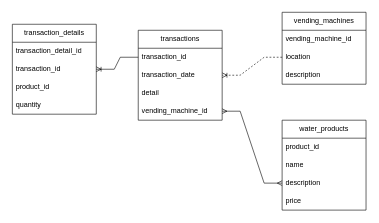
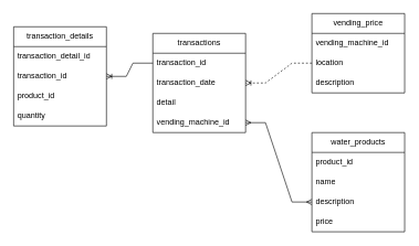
  <mxCell id="0" />
  <mxCell id="1" parent="0" />
  <mxCell id="2" value="transactions" style="swimlane;fontStyle=0;childLayout=stackLayout;horizontal=1;startSize=30;horizontalStack=0;resizeParent=1;resizeParentMax=0;resizeLast=0;collapsible=1;marginBottom=0;whiteSpace=wrap;html=1;" vertex="1" parent="1"><mxGeometry x="230" y="50" width="140" height="150" as="geometry" /></mxCell>
  <mxCell id="3" value="transaction_id" style="text;strokeColor=none;fillColor=none;align=left;verticalAlign=middle;spacingLeft=4;spacingRight=4;overflow=hidden;points=[[0,0.5],[1,0.5]];portConstraint=eastwest;rotatable=0;whiteSpace=wrap;html=1;" vertex="1" parent="2"><mxGeometry y="30" width="140" height="30" as="geometry" /></mxCell>
  <mxCell id="4" value=" transaction_date" style="text;strokeColor=none;fillColor=none;align=left;verticalAlign=middle;spacingLeft=4;spacingRight=4;overflow=hidden;points=[[0,0.5],[1,0.5]];portConstraint=eastwest;rotatable=0;whiteSpace=wrap;html=1;" vertex="1" parent="2"><mxGeometry y="60" width="140" height="30" as="geometry" /></mxCell>
  <mxCell id="5" value="detail " style="text;strokeColor=none;fillColor=none;align=left;verticalAlign=middle;spacingLeft=4;spacingRight=4;overflow=hidden;points=[[0,0.5],[1,0.5]];portConstraint=eastwest;rotatable=0;whiteSpace=wrap;html=1;" vertex="1" parent="2"><mxGeometry y="90" width="140" height="30" as="geometry" /></mxCell>
  <mxCell id="6" value="vending_machine_id" style="text;strokeColor=none;fillColor=none;align=left;verticalAlign=middle;spacingLeft=4;spacingRight=4;overflow=hidden;points=[[0,0.5],[1,0.5]];portConstraint=eastwest;rotatable=0;whiteSpace=wrap;html=1;" vertex="1" parent="2"><mxGeometry y="120" width="140" height="30" as="geometry" /></mxCell>
- <mxCell id="7" value="vending_machines" style="swimlane;fontStyle=0;childLayout=stackLayout;horizontal=1;startSize=30;horizontalStack=0;resizeParent=1;resizeParentMax=0;resizeLast=0;collapsible=1;marginBottom=0;whiteSpace=wrap;html=1;" vertex="1" parent="1"><mxGeometry x="470" y="20" width="140" height="120" as="geometry" /></mxCell>
+ <mxCell id="7" value="vending_price" style="swimlane;fontStyle=0;childLayout=stackLayout;horizontal=1;startSize=30;horizontalStack=0;resizeParent=1;resizeParentMax=0;resizeLast=0;collapsible=1;marginBottom=0;whiteSpace=wrap;html=1;" vertex="1" parent="1"><mxGeometry x="470" y="20" width="140" height="120" as="geometry" /></mxCell>
  <mxCell id="8" value="vending_machine_id " style="text;strokeColor=none;fillColor=none;align=left;verticalAlign=middle;spacingLeft=4;spacingRight=4;overflow=hidden;points=[[0,0.5],[1,0.5]];portConstraint=eastwest;rotatable=0;whiteSpace=wrap;html=1;" vertex="1" parent="7"><mxGeometry y="30" width="140" height="30" as="geometry" /></mxCell>
  <mxCell id="9" value="location " style="text;strokeColor=none;fillColor=none;align=left;verticalAlign=middle;spacingLeft=4;spacingRight=4;overflow=hidden;points=[[0,0.5],[1,0.5]];portConstraint=eastwest;rotatable=0;whiteSpace=wrap;html=1;" vertex="1" parent="7"><mxGeometry y="60" width="140" height="30" as="geometry" /></mxCell>
  <mxCell id="10" value="description " style="text;strokeColor=none;fillColor=none;align=left;verticalAlign=middle;spacingLeft=4;spacingRight=4;overflow=hidden;points=[[0,0.5],[1,0.5]];portConstraint=eastwest;rotatable=0;whiteSpace=wrap;html=1;" vertex="1" parent="7"><mxGeometry y="90" width="140" height="30" as="geometry" /></mxCell>
  <mxCell id="11" value="transaction_details " style="swimlane;fontStyle=0;childLayout=stackLayout;horizontal=1;startSize=30;horizontalStack=0;resizeParent=1;resizeParentMax=0;resizeLast=0;collapsible=1;marginBottom=0;whiteSpace=wrap;html=1;" vertex="1" parent="1"><mxGeometry x="20" y="40" width="140" height="150" as="geometry" /></mxCell>
  <mxCell id="12" value="transaction_detail_id " style="text;strokeColor=none;fillColor=none;align=left;verticalAlign=middle;spacingLeft=4;spacingRight=4;overflow=hidden;points=[[0,0.5],[1,0.5]];portConstraint=eastwest;rotatable=0;whiteSpace=wrap;html=1;" vertex="1" parent="11"><mxGeometry y="30" width="140" height="30" as="geometry" /></mxCell>
  <mxCell id="13" value="transaction_id " style="text;strokeColor=none;fillColor=none;align=left;verticalAlign=middle;spacingLeft=4;spacingRight=4;overflow=hidden;points=[[0,0.5],[1,0.5]];portConstraint=eastwest;rotatable=0;whiteSpace=wrap;html=1;" vertex="1" parent="11"><mxGeometry y="60" width="140" height="30" as="geometry" /></mxCell>
  <mxCell id="14" value="product_id " style="text;strokeColor=none;fillColor=none;align=left;verticalAlign=middle;spacingLeft=4;spacingRight=4;overflow=hidden;points=[[0,0.5],[1,0.5]];portConstraint=eastwest;rotatable=0;whiteSpace=wrap;html=1;" vertex="1" parent="11"><mxGeometry y="90" width="140" height="30" as="geometry" /></mxCell>
  <mxCell id="15" value="quantity " style="text;strokeColor=none;fillColor=none;align=left;verticalAlign=middle;spacingLeft=4;spacingRight=4;overflow=hidden;points=[[0,0.5],[1,0.5]];portConstraint=eastwest;rotatable=0;whiteSpace=wrap;html=1;" vertex="1" parent="11"><mxGeometry y="120" width="140" height="30" as="geometry" /></mxCell>
  <mxCell id="16" value="" style="edgeStyle=entityRelationEdgeStyle;fontSize=12;html=1;endArrow=ERoneToMany;rounded=0;entryX=1;entryY=0.5;entryDx=0;entryDy=0;exitX=0;exitY=0.5;exitDx=0;exitDy=0;dashed=1;" edge="1" parent="1" source="9" target="4"><mxGeometry width="100" height="100" relative="1" as="geometry"><mxPoint x="340" y="180" as="sourcePoint" /><mxPoint x="440" y="80" as="targetPoint" /></mxGeometry></mxCell>
  <mxCell id="17" value="water_products " style="swimlane;fontStyle=0;childLayout=stackLayout;horizontal=1;startSize=30;horizontalStack=0;resizeParent=1;resizeParentMax=0;resizeLast=0;collapsible=1;marginBottom=0;whiteSpace=wrap;html=1;" vertex="1" parent="1"><mxGeometry x="470" y="200" width="140" height="150" as="geometry" /></mxCell>
  <mxCell id="18" value="product_id " style="text;strokeColor=none;fillColor=none;align=left;verticalAlign=middle;spacingLeft=4;spacingRight=4;overflow=hidden;points=[[0,0.5],[1,0.5]];portConstraint=eastwest;rotatable=0;whiteSpace=wrap;html=1;" vertex="1" parent="17"><mxGeometry y="30" width="140" height="30" as="geometry" /></mxCell>
  <mxCell id="19" value="name " style="text;strokeColor=none;fillColor=none;align=left;verticalAlign=middle;spacingLeft=4;spacingRight=4;overflow=hidden;points=[[0,0.5],[1,0.5]];portConstraint=eastwest;rotatable=0;whiteSpace=wrap;html=1;" vertex="1" parent="17"><mxGeometry y="60" width="140" height="30" as="geometry" /></mxCell>
  <mxCell id="20" value="description " style="text;strokeColor=none;fillColor=none;align=left;verticalAlign=middle;spacingLeft=4;spacingRight=4;overflow=hidden;points=[[0,0.5],[1,0.5]];portConstraint=eastwest;rotatable=0;whiteSpace=wrap;html=1;" vertex="1" parent="17"><mxGeometry y="90" width="140" height="30" as="geometry" /></mxCell>
  <mxCell id="21" value="price " style="text;strokeColor=none;fillColor=none;align=left;verticalAlign=middle;spacingLeft=4;spacingRight=4;overflow=hidden;points=[[0,0.5],[1,0.5]];portConstraint=eastwest;rotatable=0;whiteSpace=wrap;html=1;" vertex="1" parent="17"><mxGeometry y="120" width="140" height="30" as="geometry" /></mxCell>
  <mxCell id="22" value="" style="edgeStyle=entityRelationEdgeStyle;fontSize=12;html=1;endArrow=ERmany;startArrow=ERmany;rounded=0;entryX=0;entryY=0.5;entryDx=0;entryDy=0;exitX=1;exitY=0.5;exitDx=0;exitDy=0;" edge="1" parent="1" source="6" target="20"><mxGeometry width="100" height="100" relative="1" as="geometry"><mxPoint x="340" y="190" as="sourcePoint" /><mxPoint x="440" y="90" as="targetPoint" /></mxGeometry></mxCell>
  <mxCell id="23" value="" style="edgeStyle=entityRelationEdgeStyle;fontSize=12;html=1;endArrow=ERoneToMany;rounded=0;entryX=1;entryY=0.5;entryDx=0;entryDy=0;exitX=0;exitY=0.5;exitDx=0;exitDy=0;" edge="1" parent="1" source="3" target="13"><mxGeometry width="100" height="100" relative="1" as="geometry"><mxPoint x="340" y="190" as="sourcePoint" /><mxPoint x="440" y="90" as="targetPoint" /></mxGeometry></mxCell>
